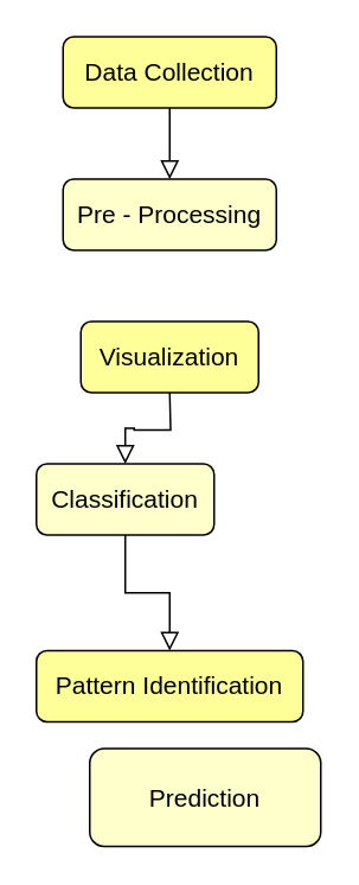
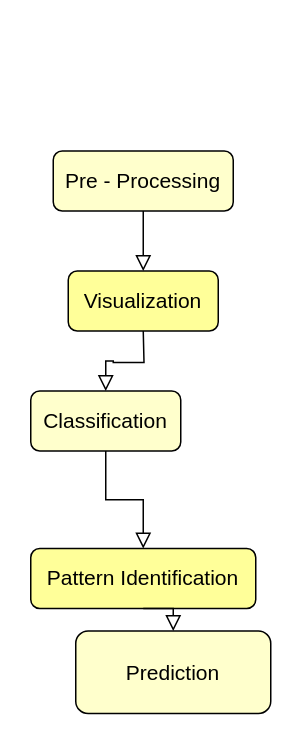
  <mxCell id="0" />
  <mxCell id="1" parent="0" />
  <mxCell id="2" value="&lt;font style=&quot;font-size: 14px;&quot;&gt;Pattern Identification&lt;/font&gt;" style="rounded=1;whiteSpace=wrap;html=1;fontSize=12;glass=0;strokeWidth=1;shadow=0;fillColor=#FFFF99;" parent="1" vertex="1"><mxGeometry x="20" y="365" width="150" height="40" as="geometry" /></mxCell>
- <mxCell id="3" value="&lt;font style=&quot;font-size: 14px;&quot;&gt;Data Collection&lt;/font&gt;" style="rounded=1;whiteSpace=wrap;html=1;fontSize=12;glass=0;strokeWidth=1;shadow=0;fillColor=#FFFF99;" parent="1" vertex="1"><mxGeometry x="35" y="20" width="120" height="40" as="geometry" /></mxCell>
  <mxCell id="4" value="&lt;font style=&quot;font-size: 14px;&quot;&gt;Classification&lt;/font&gt;" style="rounded=1;whiteSpace=wrap;html=1;fontSize=12;glass=0;strokeWidth=1;shadow=0;fillColor=#FFFFCC;" parent="1" vertex="1"><mxGeometry x="20" y="260" width="100" height="40" as="geometry" /></mxCell>
  <mxCell id="5" value="&lt;font style=&quot;font-size: 14px;&quot;&gt;Prediction&lt;/font&gt;" style="rounded=1;whiteSpace=wrap;html=1;fontSize=12;glass=0;strokeWidth=1;shadow=0;fillColor=#FFFFCC;" parent="1" vertex="1"><mxGeometry x="50" y="420" width="130" height="55" as="geometry" /></mxCell>
+ <mxCell id="6" value="" style="rounded=0;html=1;jettySize=auto;orthogonalLoop=1;fontSize=11;endArrow=block;endFill=0;endSize=8;strokeWidth=1;shadow=0;labelBackgroundColor=none;edgeStyle=orthogonalEdgeStyle;entryX=0.5;entryY=0;entryDx=0;entryDy=0;exitX=0.5;exitY=1;exitDx=0;exitDy=0;" parent="1" source="10" target="12" edge="1"><mxGeometry relative="1" as="geometry"><mxPoint x="95" y="170" as="sourcePoint" /><mxPoint x="105" y="140" as="targetPoint" /></mxGeometry></mxCell>
  <mxCell id="7" value="" style="rounded=0;html=1;jettySize=auto;orthogonalLoop=1;fontSize=11;endArrow=block;endFill=0;endSize=8;strokeWidth=1;shadow=0;labelBackgroundColor=none;edgeStyle=orthogonalEdgeStyle;entryX=0.5;entryY=0;entryDx=0;entryDy=0;exitX=0.5;exitY=1;exitDx=0;exitDy=0;" parent="1" source="4" target="2" edge="1"><mxGeometry relative="1" as="geometry"><mxPoint x="95" y="340" as="sourcePoint" /><mxPoint x="105" y="310" as="targetPoint" /></mxGeometry></mxCell>
+ <mxCell id="8" value="" style="rounded=0;html=1;jettySize=auto;orthogonalLoop=1;fontSize=11;endArrow=block;endFill=0;endSize=8;strokeWidth=1;shadow=0;labelBackgroundColor=none;edgeStyle=orthogonalEdgeStyle;entryX=0.5;entryY=0;entryDx=0;entryDy=0;exitX=0.5;exitY=1;exitDx=0;exitDy=0;" parent="1" source="2" target="5" edge="1"><mxGeometry relative="1" as="geometry"><mxPoint x="105" y="350" as="sourcePoint" /><mxPoint x="105" y="400" as="targetPoint" /></mxGeometry></mxCell>
  <mxCell id="9" value="" style="rounded=0;html=1;jettySize=auto;orthogonalLoop=1;fontSize=11;endArrow=block;endFill=0;endSize=8;strokeWidth=1;shadow=0;labelBackgroundColor=none;edgeStyle=orthogonalEdgeStyle;exitX=0.5;exitY=1;exitDx=0;exitDy=0;startArrow=none;" parent="1" source="10" edge="1"><mxGeometry relative="1" as="geometry"><mxPoint x="105" y="170" as="sourcePoint" /><mxPoint x="95" y="120" as="targetPoint" /></mxGeometry></mxCell>
  <mxCell id="10" value="&lt;font style=&quot;font-size: 14px;&quot;&gt;Pre - Processing&lt;/font&gt;" style="rounded=1;whiteSpace=wrap;html=1;fontSize=12;glass=0;strokeWidth=1;shadow=0;fillColor=#FFFFCC;" parent="1" vertex="1"><mxGeometry x="35" y="100" width="120" height="40" as="geometry" /></mxCell>
- <mxCell id="11" value="" style="rounded=0;html=1;jettySize=auto;orthogonalLoop=1;fontSize=11;endArrow=block;endFill=0;endSize=8;strokeWidth=1;shadow=0;labelBackgroundColor=none;edgeStyle=orthogonalEdgeStyle;entryX=0.5;entryY=0;entryDx=0;entryDy=0;exitX=0.5;exitY=1;exitDx=0;exitDy=0;" parent="1" source="3" target="10" edge="1"><mxGeometry relative="1" as="geometry"><mxPoint x="105" y="150" as="sourcePoint" /><mxPoint x="105" y="190" as="targetPoint" /></mxGeometry></mxCell>
  <mxCell id="12" value="&lt;font style=&quot;font-size: 14px;&quot;&gt;Visualization&lt;/font&gt;" style="rounded=1;whiteSpace=wrap;html=1;fontSize=12;glass=0;strokeWidth=1;shadow=0;fillColor=#FFFF99;" parent="1" vertex="1"><mxGeometry x="45" y="180" width="100" height="40" as="geometry" /></mxCell>
  <mxCell id="13" value="" style="rounded=0;html=1;jettySize=auto;orthogonalLoop=1;fontSize=11;endArrow=block;endFill=0;endSize=8;strokeWidth=1;shadow=0;labelBackgroundColor=none;edgeStyle=orthogonalEdgeStyle;entryX=0.5;entryY=0;entryDx=0;entryDy=0;" parent="1" target="4" edge="1"><mxGeometry relative="1" as="geometry"><mxPoint x="95" y="220" as="sourcePoint" /><mxPoint x="105" y="190" as="targetPoint" /></mxGeometry></mxCell>
